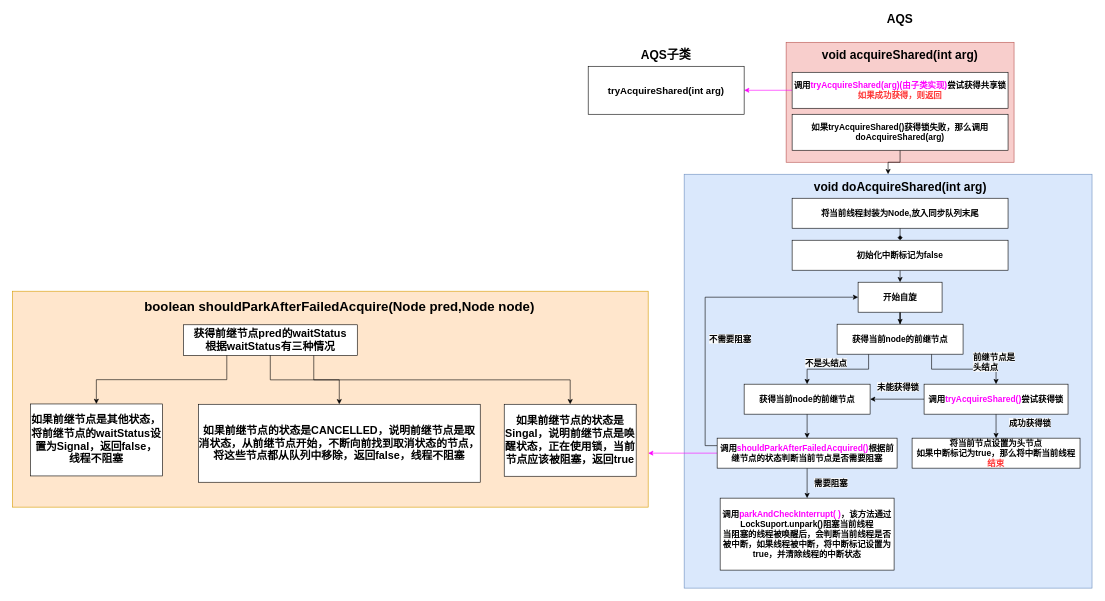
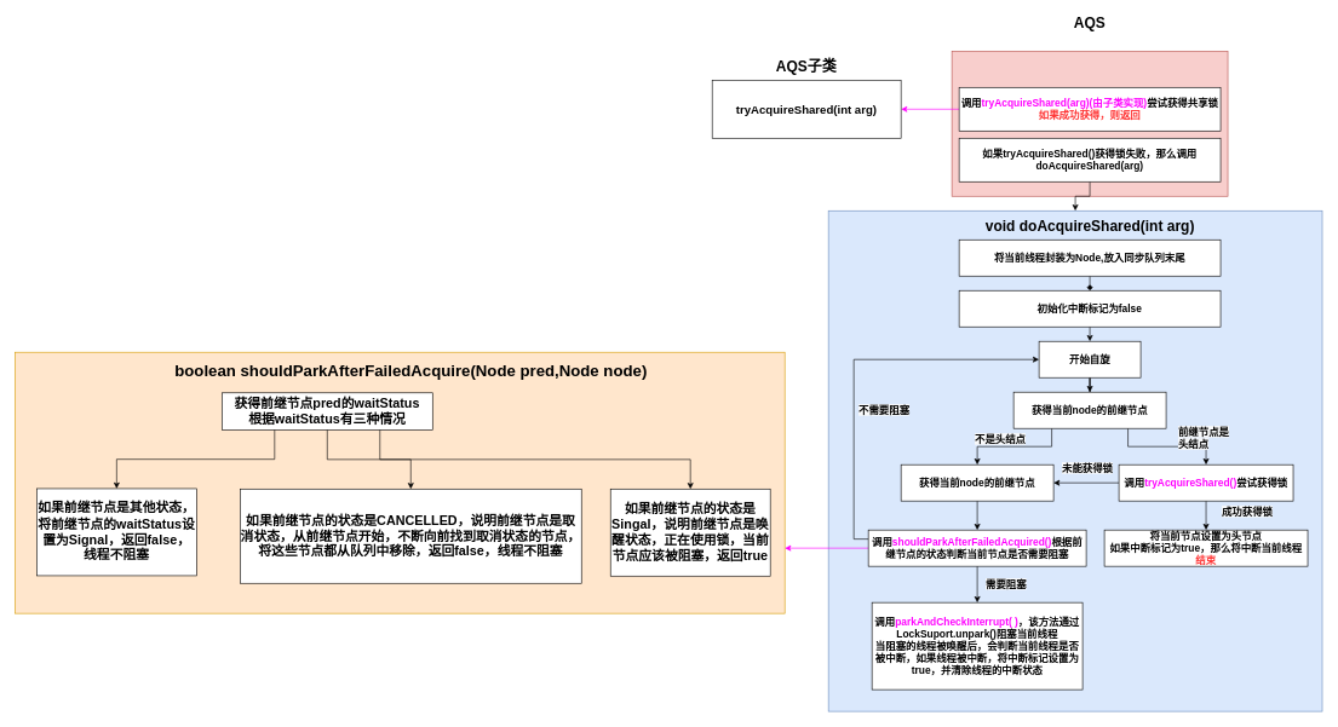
  <mxCell id="0" />
  <mxCell id="1" parent="0" />
  <mxCell id="2" value="&lt;b&gt;&lt;font style=&quot;font-size: 20px&quot;&gt;AQS&lt;/font&gt;&lt;/b&gt;" style="text;html=1;strokeColor=none;fillColor=none;align=center;verticalAlign=middle;whiteSpace=wrap;rounded=0;" parent="1" vertex="1"><mxGeometry x="1480" y="20" width="40" height="20" as="geometry" /></mxCell>
  <mxCell id="3" value="" style="rounded=0;whiteSpace=wrap;html=1;fillColor=#f8cecc;strokeColor=#b85450;" parent="1" vertex="1"><mxGeometry x="1310" y="70" width="380" height="200" as="geometry" /></mxCell>
- <mxCell id="4" value="&lt;b&gt;&lt;font style=&quot;font-size: 20px&quot;&gt;void acquireShared(int arg)&lt;/font&gt;&lt;/b&gt;" style="text;html=1;strokeColor=none;fillColor=none;align=center;verticalAlign=middle;whiteSpace=wrap;rounded=0;" parent="1" vertex="1"><mxGeometry x="1355" y="80" width="290" height="20" as="geometry" /></mxCell>
  <mxCell id="5" style="edgeStyle=orthogonalEdgeStyle;rounded=0;orthogonalLoop=1;jettySize=auto;html=1;exitX=0;exitY=0.5;exitDx=0;exitDy=0;entryX=1;entryY=0.5;entryDx=0;entryDy=0;strokeColor=#FF00FF;" parent="1" source="6" target="7" edge="1"><mxGeometry relative="1" as="geometry" /></mxCell>
  <mxCell id="6" value="&lt;b style=&quot;font-size: 14px&quot;&gt;调用&lt;font color=&quot;#ff00ff&quot;&gt;tryAcquireShared(arg)(由子类实现)&lt;/font&gt;尝试获得共享锁&lt;br&gt;&lt;font color=&quot;#ff3333&quot;&gt;如果成功获得，则返回&lt;/font&gt;&lt;/b&gt;" style="rounded=0;whiteSpace=wrap;html=1;" parent="1" vertex="1"><mxGeometry x="1320" y="120" width="360" height="60" as="geometry" /></mxCell>
  <mxCell id="7" value="&lt;b&gt;&lt;font style=&quot;font-size: 16px&quot;&gt;tryAcquireShared(int arg)&lt;/font&gt;&lt;/b&gt;" style="rounded=0;whiteSpace=wrap;html=1;" parent="1" vertex="1"><mxGeometry x="980" y="110" width="260" height="80" as="geometry" /></mxCell>
  <mxCell id="8" value="&lt;b&gt;&lt;font style=&quot;font-size: 20px&quot;&gt;AQS子类&lt;/font&gt;&lt;/b&gt;" style="text;html=1;strokeColor=none;fillColor=none;align=center;verticalAlign=middle;whiteSpace=wrap;rounded=0;" parent="1" vertex="1"><mxGeometry x="1050" y="80" width="120" height="20" as="geometry" /></mxCell>
  <mxCell id="9" style="edgeStyle=orthogonalEdgeStyle;rounded=0;orthogonalLoop=1;jettySize=auto;html=1;exitX=0.5;exitY=1;exitDx=0;exitDy=0;entryX=0.5;entryY=0;entryDx=0;entryDy=0;" parent="1" source="10" target="11" edge="1"><mxGeometry relative="1" as="geometry" /></mxCell>
  <mxCell id="10" value="&lt;span style=&quot;font-size: 14px&quot;&gt;&lt;b&gt;如果tryAcquireShared()获得锁失败，那么调用doAcquireShared(arg)&lt;/b&gt;&lt;/span&gt;" style="rounded=0;whiteSpace=wrap;html=1;" parent="1" vertex="1"><mxGeometry x="1320" y="190" width="360" height="60" as="geometry" /></mxCell>
  <mxCell id="11" value="" style="rounded=0;whiteSpace=wrap;html=1;fillColor=#dae8fc;strokeColor=#6c8ebf;" parent="1" vertex="1"><mxGeometry x="1140" y="290" width="680" height="690" as="geometry" /></mxCell>
  <mxCell id="12" value="&lt;b&gt;&lt;font style=&quot;font-size: 20px&quot;&gt;void doAcquireShared(int arg)&lt;/font&gt;&lt;/b&gt;" style="text;html=1;strokeColor=none;fillColor=none;align=center;verticalAlign=middle;whiteSpace=wrap;rounded=0;" parent="1" vertex="1"><mxGeometry x="1332.5" y="300" width="335" height="20" as="geometry" /></mxCell>
  <mxCell id="13" style="edgeStyle=orthogonalEdgeStyle;rounded=0;orthogonalLoop=1;jettySize=auto;html=1;exitX=0.5;exitY=1;exitDx=0;exitDy=0;entryX=0.5;entryY=0;entryDx=0;entryDy=0;endArrow=diamond;" edge="1" parent="1" source="14" target="16"><mxGeometry relative="1" as="geometry" /></mxCell>
  <mxCell id="14" value="&lt;span style=&quot;font-size: 14px&quot;&gt;&lt;b&gt;将当前线程封装为Node,放入同步队列末尾&lt;/b&gt;&lt;/span&gt;" style="rounded=0;whiteSpace=wrap;html=1;" parent="1" vertex="1"><mxGeometry x="1320" y="330" width="360" height="50" as="geometry" /></mxCell>
  <mxCell id="15" style="edgeStyle=orthogonalEdgeStyle;rounded=0;orthogonalLoop=1;jettySize=auto;html=1;exitX=0.5;exitY=1;exitDx=0;exitDy=0;entryX=0.5;entryY=0;entryDx=0;entryDy=0;" edge="1" parent="1" source="16" target="18"><mxGeometry relative="1" as="geometry" /></mxCell>
  <mxCell id="16" value="&lt;span style=&quot;font-size: 14px&quot;&gt;&lt;b&gt;初始化中断标记为false&lt;/b&gt;&lt;/span&gt;" style="rounded=0;whiteSpace=wrap;html=1;" vertex="1" parent="1"><mxGeometry x="1320" y="400" width="360" height="50" as="geometry" /></mxCell>
  <mxCell id="17" style="edgeStyle=orthogonalEdgeStyle;rounded=0;orthogonalLoop=1;jettySize=auto;html=1;exitX=0.5;exitY=1;exitDx=0;exitDy=0;" edge="1" parent="1" source="18" target="21"><mxGeometry relative="1" as="geometry" /></mxCell>
  <mxCell id="18" value="&lt;span style=&quot;font-size: 14px&quot;&gt;&lt;b&gt;开始自旋&lt;/b&gt;&lt;/span&gt;" style="rounded=0;whiteSpace=wrap;html=1;" vertex="1" parent="1"><mxGeometry x="1430" y="470" width="140" height="50" as="geometry" /></mxCell>
  <mxCell id="19" style="edgeStyle=orthogonalEdgeStyle;rounded=0;orthogonalLoop=1;jettySize=auto;html=1;exitX=0.75;exitY=1;exitDx=0;exitDy=0;" edge="1" parent="1" source="21" target="24"><mxGeometry relative="1" as="geometry" /></mxCell>
  <mxCell id="20" style="edgeStyle=orthogonalEdgeStyle;rounded=0;orthogonalLoop=1;jettySize=auto;html=1;exitX=0.25;exitY=1;exitDx=0;exitDy=0;entryX=0.5;entryY=0;entryDx=0;entryDy=0;" edge="1" parent="1" source="21" target="29"><mxGeometry relative="1" as="geometry" /></mxCell>
  <mxCell id="21" value="&lt;span style=&quot;font-size: 14px&quot;&gt;&lt;b&gt;获得当前node的前继节点&lt;/b&gt;&lt;/span&gt;" style="rounded=0;whiteSpace=wrap;html=1;" vertex="1" parent="1"><mxGeometry x="1395" y="540" width="210" height="50" as="geometry" /></mxCell>
  <mxCell id="22" style="edgeStyle=orthogonalEdgeStyle;rounded=0;orthogonalLoop=1;jettySize=auto;html=1;exitX=0.5;exitY=1;exitDx=0;exitDy=0;entryX=0.5;entryY=0;entryDx=0;entryDy=0;" edge="1" parent="1" source="24" target="25"><mxGeometry relative="1" as="geometry" /></mxCell>
  <mxCell id="23" style="edgeStyle=orthogonalEdgeStyle;rounded=0;orthogonalLoop=1;jettySize=auto;html=1;exitX=0;exitY=0.5;exitDx=0;exitDy=0;" edge="1" parent="1" source="24" target="29"><mxGeometry relative="1" as="geometry" /></mxCell>
  <mxCell id="24" value="&lt;span style=&quot;font-size: 14px&quot;&gt;&lt;b&gt;调用&lt;font color=&quot;#ff00ff&quot;&gt;tryAcquireShared()&lt;/font&gt;尝试获得锁&lt;/b&gt;&lt;/span&gt;" style="rounded=0;whiteSpace=wrap;html=1;" vertex="1" parent="1"><mxGeometry x="1540" y="640" width="240" height="50" as="geometry" /></mxCell>
  <mxCell id="25" value="&lt;span style=&quot;font-size: 14px&quot;&gt;&lt;b&gt;将当前节点设置为头节点&lt;br&gt;如果中断标记为true，那么将中断当前线程&lt;br&gt;&lt;font color=&quot;#ff3333&quot;&gt;结束&lt;/font&gt;&lt;br&gt;&lt;/b&gt;&lt;/span&gt;" style="rounded=0;whiteSpace=wrap;html=1;" vertex="1" parent="1"><mxGeometry x="1520" y="730" width="280" height="50" as="geometry" /></mxCell>
  <mxCell id="26" value="&lt;b style=&quot;color: rgb(0 , 0 , 0) ; font-family: &amp;#34;helvetica&amp;#34; ; font-size: 14px ; font-style: normal ; letter-spacing: normal ; text-align: center ; text-indent: 0px ; text-transform: none ; word-spacing: 0px ; background-color: rgb(248 , 249 , 250)&quot;&gt;前继节点是头结点&lt;/b&gt;" style="text;whiteSpace=wrap;html=1;" vertex="1" parent="1"><mxGeometry x="1620" y="580" width="80" height="30" as="geometry" /></mxCell>
  <mxCell id="27" value="&lt;b style=&quot;color: rgb(0 , 0 , 0) ; font-family: &amp;#34;helvetica&amp;#34; ; font-size: 14px ; font-style: normal ; letter-spacing: normal ; text-align: center ; text-indent: 0px ; text-transform: none ; word-spacing: 0px ; background-color: rgb(248 , 249 , 250)&quot;&gt;成功获得锁&lt;/b&gt;" style="text;whiteSpace=wrap;html=1;" vertex="1" parent="1"><mxGeometry x="1680" y="690" width="80" height="30" as="geometry" /></mxCell>
  <mxCell id="28" style="edgeStyle=orthogonalEdgeStyle;rounded=0;orthogonalLoop=1;jettySize=auto;html=1;exitX=0.5;exitY=1;exitDx=0;exitDy=0;entryX=0.5;entryY=0;entryDx=0;entryDy=0;" edge="1" parent="1" source="29" target="45"><mxGeometry relative="1" as="geometry" /></mxCell>
  <mxCell id="29" value="&lt;span style=&quot;font-size: 14px&quot;&gt;&lt;b&gt;获得当前node的前继节点&lt;/b&gt;&lt;/span&gt;" style="rounded=0;whiteSpace=wrap;html=1;" vertex="1" parent="1"><mxGeometry x="1240" y="640" width="210" height="50" as="geometry" /></mxCell>
  <mxCell id="30" value="&lt;b style=&quot;color: rgb(0 , 0 , 0) ; font-family: &amp;#34;helvetica&amp;#34; ; font-size: 14px ; font-style: normal ; letter-spacing: normal ; text-align: center ; text-indent: 0px ; text-transform: none ; word-spacing: 0px ; background-color: rgb(248 , 249 , 250)&quot;&gt;未能获得锁&lt;/b&gt;" style="text;whiteSpace=wrap;html=1;" vertex="1" parent="1"><mxGeometry x="1460" y="630" width="80" height="30" as="geometry" /></mxCell>
  <mxCell id="31" value="&lt;b style=&quot;color: rgb(0 , 0 , 0) ; font-family: &amp;#34;helvetica&amp;#34; ; font-size: 14px ; font-style: normal ; letter-spacing: normal ; text-align: center ; text-indent: 0px ; text-transform: none ; word-spacing: 0px ; background-color: rgb(248 , 249 , 250)&quot;&gt;不是头结点&lt;/b&gt;" style="text;whiteSpace=wrap;html=1;" vertex="1" parent="1"><mxGeometry x="1340" y="590" width="80" height="30" as="geometry" /></mxCell>
  <mxCell id="32" value="" style="group" vertex="1" connectable="0" parent="1"><mxGeometry x="20" y="485" width="1060" height="360" as="geometry" /></mxCell>
  <mxCell id="33" value="" style="rounded=0;whiteSpace=wrap;html=1;fillColor=#ffe6cc;strokeColor=#d79b00;" vertex="1" parent="32"><mxGeometry width="1060" height="360" as="geometry" /></mxCell>
  <mxCell id="34" value="&lt;b&gt;&lt;font style=&quot;font-size: 22px&quot;&gt;boolean shouldParkAfterFailedAcquire(Node pred,Node node)&lt;/font&gt;&lt;/b&gt;" style="text;html=1;strokeColor=none;fillColor=none;align=center;verticalAlign=middle;whiteSpace=wrap;rounded=0;" vertex="1" parent="32"><mxGeometry x="201.5" y="17" width="687" height="20" as="geometry" /></mxCell>
  <mxCell id="35" value="&lt;span style=&quot;font-size: 18px&quot;&gt;&lt;b&gt;获得前继节点pred的waitStatus&lt;br&gt;根据waitStatus有三种情况&lt;br&gt;&lt;/b&gt;&lt;/span&gt;" style="rounded=0;whiteSpace=wrap;html=1;" vertex="1" parent="32"><mxGeometry x="285" y="56" width="290" height="51" as="geometry" /></mxCell>
  <mxCell id="36" value="&lt;span style=&quot;font-size: 18px&quot;&gt;&lt;b&gt;如果前继节点的状态是Singal，说明前继节点是唤醒状态，正在使用锁，当前节点应该被阻塞，返回true&lt;/b&gt;&lt;/span&gt;" style="rounded=0;whiteSpace=wrap;html=1;" vertex="1" parent="32"><mxGeometry x="820" y="188.5" width="220" height="120" as="geometry" /></mxCell>
  <mxCell id="37" style="edgeStyle=orthogonalEdgeStyle;rounded=0;orthogonalLoop=1;jettySize=auto;html=1;exitX=0.75;exitY=1;exitDx=0;exitDy=0;entryX=0.5;entryY=0;entryDx=0;entryDy=0;" edge="1" parent="32" source="35" target="36"><mxGeometry relative="1" as="geometry" /></mxCell>
  <mxCell id="38" value="&lt;span style=&quot;font-size: 18px&quot;&gt;&lt;b&gt;如果前继节点的状态是CANCELLED，说明前继节点是取消状态，从前继节点开始，不断向前找到取消状态的节点，将这些节点都从队列中移除，返回false，线程不阻塞&lt;/b&gt;&lt;/span&gt;" style="rounded=0;whiteSpace=wrap;html=1;" vertex="1" parent="32"><mxGeometry x="310" y="188.5" width="470" height="130" as="geometry" /></mxCell>
  <mxCell id="39" style="edgeStyle=orthogonalEdgeStyle;rounded=0;orthogonalLoop=1;jettySize=auto;html=1;exitX=0.5;exitY=1;exitDx=0;exitDy=0;entryX=0.5;entryY=0;entryDx=0;entryDy=0;" edge="1" parent="32" source="35" target="38"><mxGeometry relative="1" as="geometry" /></mxCell>
  <mxCell id="40" value="&lt;span style=&quot;font-size: 18px&quot;&gt;&lt;b&gt;如果前继节点是其他状态，将前继节点的waitStatus设置为Signal，返回false，&lt;/b&gt;&lt;/span&gt;&lt;b style=&quot;font-size: 18px&quot;&gt;线程不阻塞&lt;/b&gt;" style="rounded=0;whiteSpace=wrap;html=1;" vertex="1" parent="32"><mxGeometry x="30" y="188" width="220" height="120" as="geometry" /></mxCell>
  <mxCell id="41" style="edgeStyle=orthogonalEdgeStyle;rounded=0;orthogonalLoop=1;jettySize=auto;html=1;exitX=0.25;exitY=1;exitDx=0;exitDy=0;entryX=0.5;entryY=0;entryDx=0;entryDy=0;" edge="1" parent="32" source="35" target="40"><mxGeometry relative="1" as="geometry" /></mxCell>
  <mxCell id="42" style="edgeStyle=orthogonalEdgeStyle;rounded=0;orthogonalLoop=1;jettySize=auto;html=1;exitX=0;exitY=0.25;exitDx=0;exitDy=0;entryX=0;entryY=0.5;entryDx=0;entryDy=0;strokeColor=#000000;" edge="1" parent="1" source="45" target="18"><mxGeometry relative="1" as="geometry" /></mxCell>
  <mxCell id="43" style="edgeStyle=orthogonalEdgeStyle;rounded=0;orthogonalLoop=1;jettySize=auto;html=1;exitX=0.5;exitY=1;exitDx=0;exitDy=0;entryX=0.5;entryY=0;entryDx=0;entryDy=0;strokeColor=#000000;" edge="1" parent="1" source="45" target="47"><mxGeometry relative="1" as="geometry" /></mxCell>
  <mxCell id="44" style="edgeStyle=orthogonalEdgeStyle;rounded=0;orthogonalLoop=1;jettySize=auto;html=1;exitX=0;exitY=0.5;exitDx=0;exitDy=0;entryX=1;entryY=0.75;entryDx=0;entryDy=0;strokeColor=#FF00FF;" edge="1" parent="1" source="45" target="33"><mxGeometry relative="1" as="geometry" /></mxCell>
  <mxCell id="45" value="&lt;span style=&quot;font-size: 14px&quot;&gt;&lt;b&gt;调用&lt;font color=&quot;#ff00ff&quot;&gt;shouldParkAfterFailedAcquired()&lt;/font&gt;根据前继节点的状态判断当前节点是否需要阻塞&lt;/b&gt;&lt;/span&gt;" style="rounded=0;whiteSpace=wrap;html=1;" vertex="1" parent="1"><mxGeometry x="1195" y="730" width="300" height="50" as="geometry" /></mxCell>
  <mxCell id="46" value="&lt;b style=&quot;color: rgb(0 , 0 , 0) ; font-family: &amp;#34;helvetica&amp;#34; ; font-size: 14px ; font-style: normal ; letter-spacing: normal ; text-align: center ; text-indent: 0px ; text-transform: none ; word-spacing: 0px ; background-color: rgb(248 , 249 , 250)&quot;&gt;不需要阻塞&lt;/b&gt;" style="text;whiteSpace=wrap;html=1;" vertex="1" parent="1"><mxGeometry x="1180" y="550" width="80" height="30" as="geometry" /></mxCell>
  <mxCell id="47" value="&lt;b style=&quot;font-size: 14px&quot;&gt;&lt;font style=&quot;font-size: 14px&quot;&gt;调用&lt;font color=&quot;#ff00ff&quot; style=&quot;font-size: 14px&quot;&gt;parkAndCheckInterrupt( )&lt;/font&gt;，该方法通过LockSuport.unpark()阻塞当前线程&lt;br&gt;当阻塞的线程被唤醒后，会判断当前线程是否被中断，如果线程被中断，将中断标记设置为true，并清除线程的中断状态&lt;br&gt;&lt;/font&gt;&lt;/b&gt;" style="rounded=0;whiteSpace=wrap;html=1;" vertex="1" parent="1"><mxGeometry x="1200" y="830" width="290" height="120" as="geometry" /></mxCell>
  <mxCell id="48" value="&lt;b style=&quot;color: rgb(0 , 0 , 0) ; font-family: &amp;#34;helvetica&amp;#34; ; font-size: 14px ; font-style: normal ; letter-spacing: normal ; text-align: center ; text-indent: 0px ; text-transform: none ; word-spacing: 0px ; background-color: rgb(248 , 249 , 250)&quot;&gt;需要阻塞&lt;/b&gt;" style="text;whiteSpace=wrap;html=1;" vertex="1" parent="1"><mxGeometry x="1355" y="790" width="80" height="30" as="geometry" /></mxCell>
